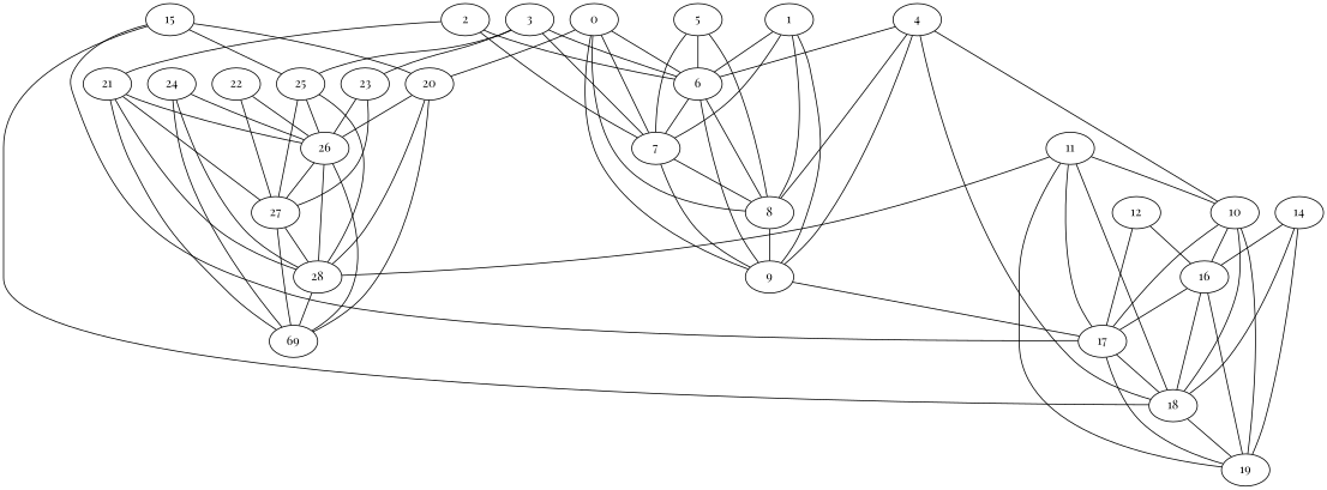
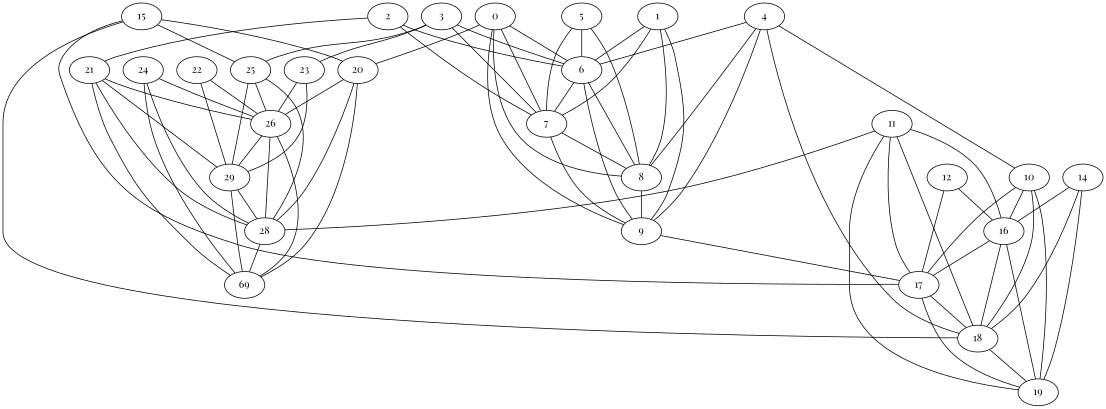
  strict graph {
    fontname="Playfair Display"
    node [fontname="Playfair Display"]
    edge [fontname="Playfair Display"]
    0
    6
    7
    8
    9
    20
    17
    28
    26
    n10 [label=69]
    18
    19
-   27
+   27 [label=29]
    1
    2
    21
    3
    23
    25
    4
    10
    16
    5
    11
    12
    14
    15
    22
    24
    0 -- 6
    0 -- 7
    0 -- 8
    0 -- 9
    0 -- 20
    6 -- 7
    6 -- 8
    6 -- 9
    7 -- 8
    7 -- 9
    8 -- 9
    9 -- 17
    20 -- 28
    20 -- 26
    20 -- n10
    17 -- 18
    17 -- 19
    28 -- n10
    26 -- 28
    26 -- n10
    26 -- 27
    18 -- 19
    27 -- 28
    27 -- n10
    1 -- 6
    1 -- 7
    1 -- 8
    1 -- 9
    2 -- 6
    2 -- 7
    2 -- 21
    21 -- 28
    21 -- 26
    21 -- n10
    21 -- 27
    3 -- 6
    3 -- 7
    3 -- 23
    3 -- 25
    23 -- 26
    23 -- 27
    25 -- 28
    25 -- 26
    25 -- 27
    4 -- 6
    4 -- 8
    4 -- 9
    4 -- 18
    4 -- 10
    10 -- 17
    10 -- 18
    10 -- 19
    10 -- 16
    16 -- 17
    16 -- 18
    16 -- 19
    5 -- 6
    5 -- 7
    5 -- 8
    11 -- 17
    11 -- 28
    11 -- 18
    11 -- 19
-   11 -- 10
+   11 -- 16
    12 -- 17
    12 -- 16
    14 -- 18
    14 -- 19
    14 -- 16
    15 -- 20
    15 -- 17
    15 -- 18
    15 -- 25
    22 -- 26
    22 -- 27
    24 -- 28
    24 -- 26
    24 -- n10
  }
